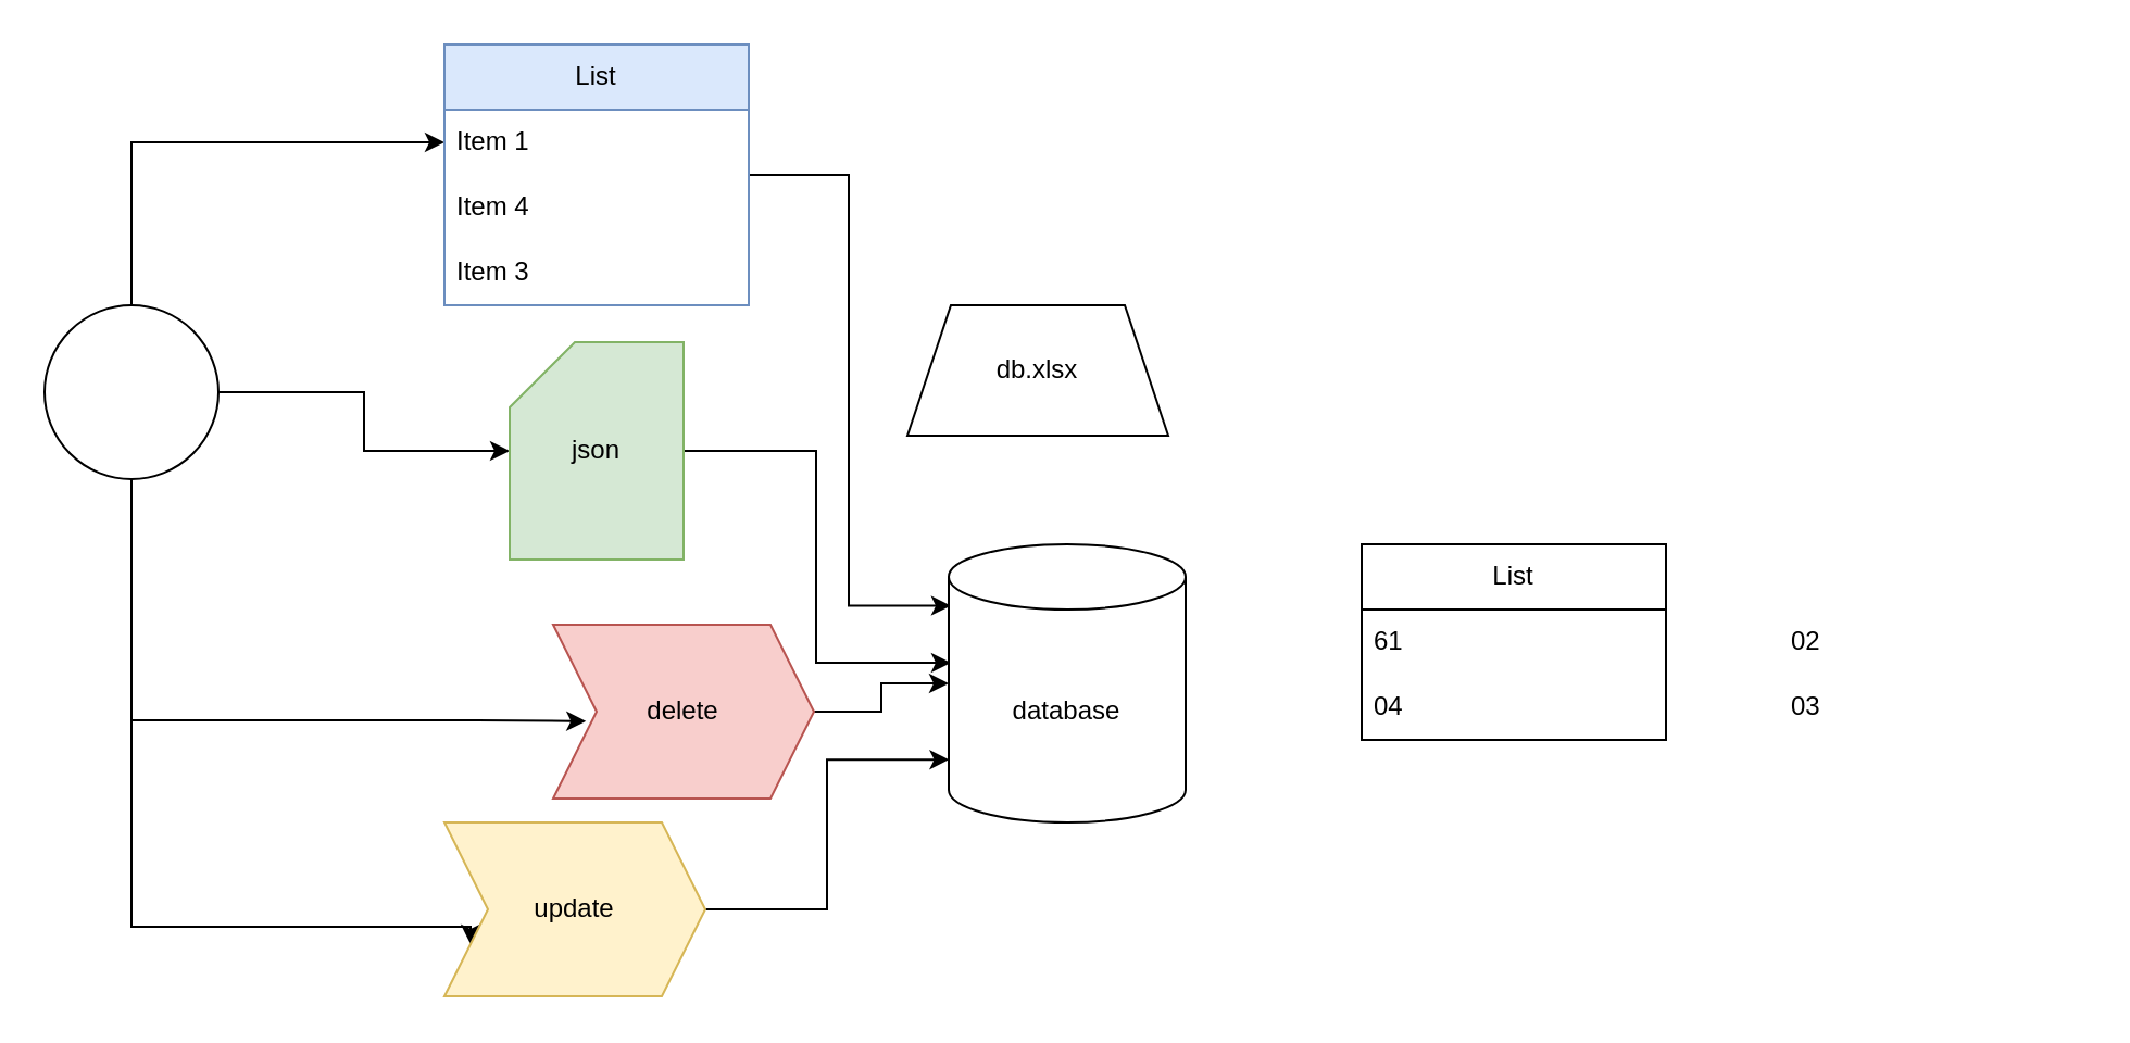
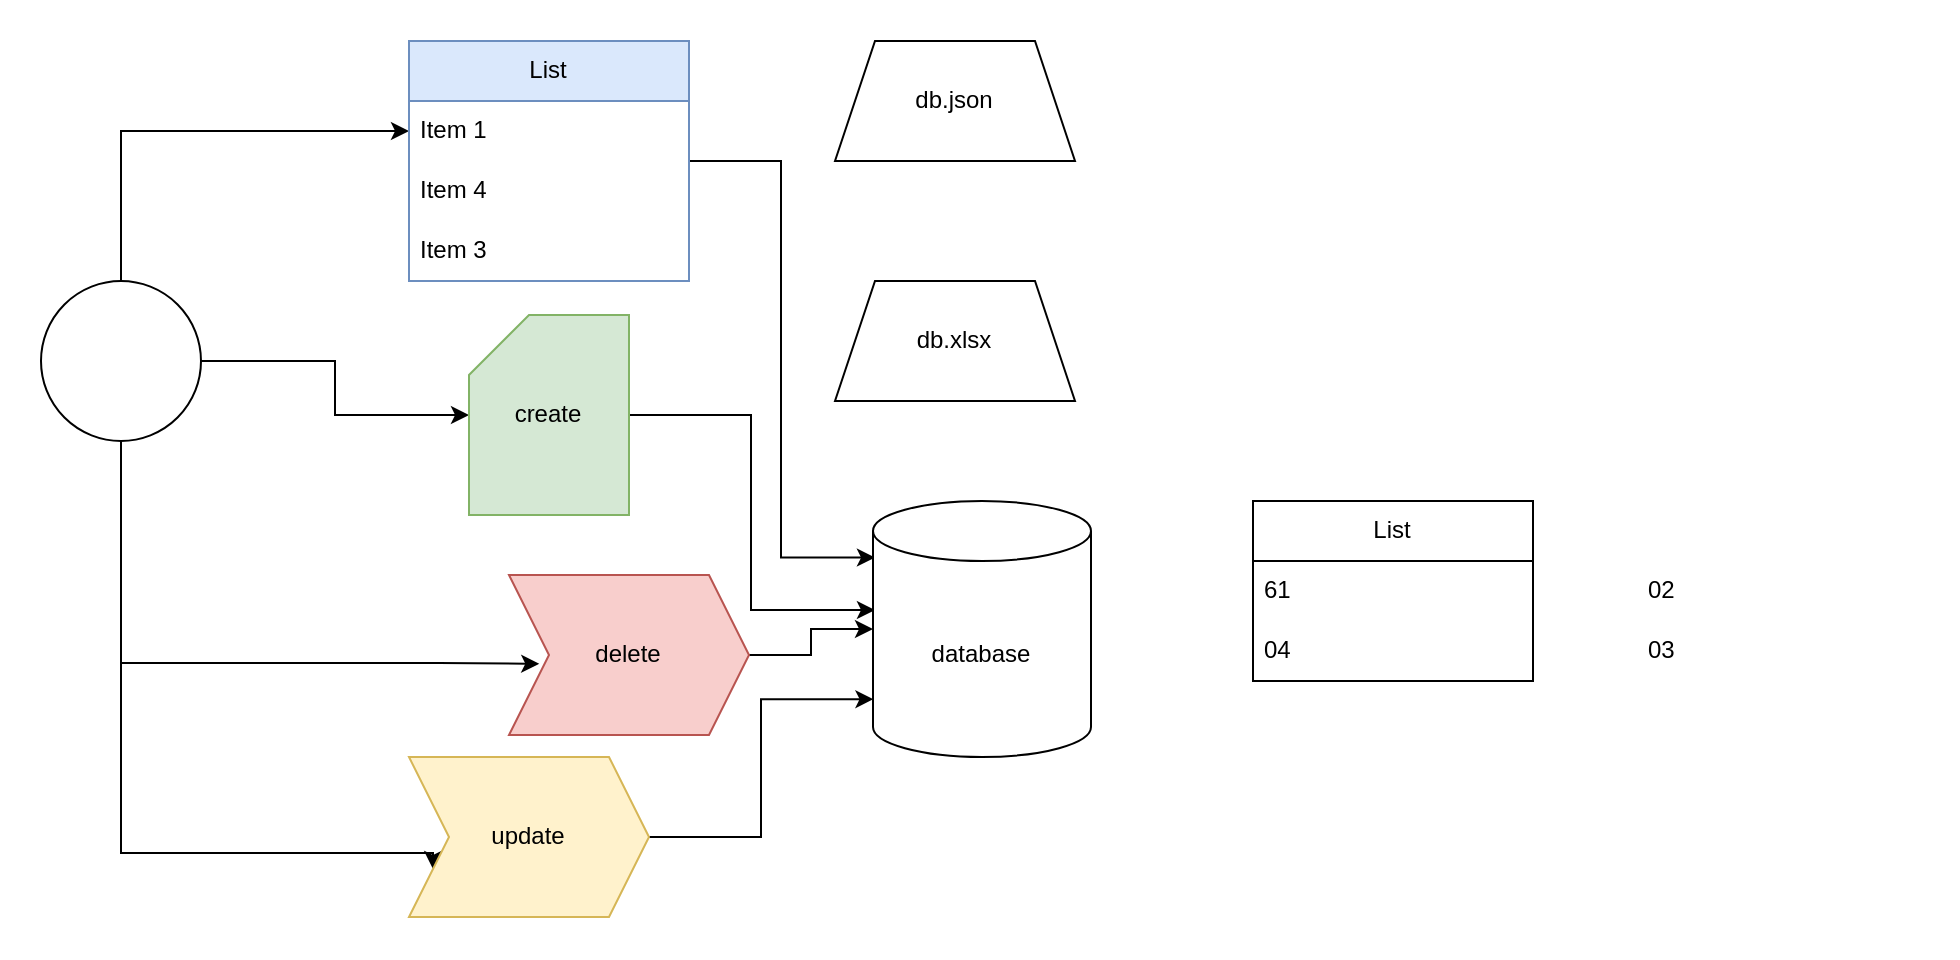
  <mxCell id="0" />
  <mxCell id="1" parent="0" />
  <mxCell id="2" style="edgeStyle=orthogonalEdgeStyle;rounded=0;orthogonalLoop=1;jettySize=auto;html=1;" edge="1" parent="1" source="6" target="9"><mxGeometry relative="1" as="geometry" /></mxCell>
  <mxCell id="3" style="edgeStyle=orthogonalEdgeStyle;rounded=0;orthogonalLoop=1;jettySize=auto;html=1;" edge="1" parent="1" source="6" target="13"><mxGeometry relative="1" as="geometry" /></mxCell>
  <mxCell id="4" style="edgeStyle=orthogonalEdgeStyle;rounded=0;orthogonalLoop=1;jettySize=auto;html=1;entryX=0.126;entryY=0.555;entryDx=0;entryDy=0;entryPerimeter=0;" edge="1" parent="1" source="6" target="15"><mxGeometry relative="1" as="geometry"><Array as="points"><mxPoint x="60" y="331" /><mxPoint x="219" y="331" /></Array></mxGeometry></mxCell>
  <mxCell id="5" style="edgeStyle=orthogonalEdgeStyle;rounded=0;orthogonalLoop=1;jettySize=auto;html=1;entryX=0;entryY=0.75;entryDx=0;entryDy=0;" edge="1" parent="1" source="6" target="20"><mxGeometry relative="1" as="geometry"><Array as="points"><mxPoint x="60" y="426" /><mxPoint x="216" y="426" /></Array></mxGeometry></mxCell>
  <mxCell id="6" value="" style="ellipse;whiteSpace=wrap;html=1;aspect=fixed;" vertex="1" parent="1"><mxGeometry x="20" y="140" width="80" height="80" as="geometry" /></mxCell>
  <mxCell id="7" style="edgeStyle=orthogonalEdgeStyle;rounded=0;orthogonalLoop=1;jettySize=auto;html=1;entryX=0.009;entryY=0.221;entryDx=0;entryDy=0;entryPerimeter=0;" edge="1" parent="1" source="8" target="16"><mxGeometry relative="1" as="geometry" /></mxCell>
  <mxCell id="8" value="List" style="swimlane;fontStyle=0;childLayout=stackLayout;horizontal=1;startSize=30;horizontalStack=0;resizeParent=1;resizeParentMax=0;resizeLast=0;collapsible=1;marginBottom=0;whiteSpace=wrap;html=1;fillColor=#dae8fc;strokeColor=#6c8ebf;" vertex="1" parent="1"><mxGeometry x="204" y="20" width="140" height="120" as="geometry" /></mxCell>
  <mxCell id="9" value="Item 1" style="text;strokeColor=none;fillColor=none;align=left;verticalAlign=middle;spacingLeft=4;spacingRight=4;overflow=hidden;points=[[0,0.5],[1,0.5]];portConstraint=eastwest;rotatable=0;whiteSpace=wrap;html=1;" vertex="1" parent="8"><mxGeometry y="30" width="140" height="30" as="geometry" /></mxCell>
  <mxCell id="10" value="Item 4" style="text;strokeColor=none;fillColor=none;align=left;verticalAlign=middle;spacingLeft=4;spacingRight=4;overflow=hidden;points=[[0,0.5],[1,0.5]];portConstraint=eastwest;rotatable=0;whiteSpace=wrap;html=1;" vertex="1" parent="8"><mxGeometry y="60" width="140" height="30" as="geometry" /></mxCell>
  <mxCell id="11" value="Item 3" style="text;strokeColor=none;fillColor=none;align=left;verticalAlign=middle;spacingLeft=4;spacingRight=4;overflow=hidden;points=[[0,0.5],[1,0.5]];portConstraint=eastwest;rotatable=0;whiteSpace=wrap;html=1;" vertex="1" parent="8"><mxGeometry y="90" width="140" height="30" as="geometry" /></mxCell>
  <mxCell id="12" style="edgeStyle=orthogonalEdgeStyle;rounded=0;orthogonalLoop=1;jettySize=auto;html=1;entryX=0.009;entryY=0.426;entryDx=0;entryDy=0;entryPerimeter=0;" edge="1" parent="1" source="13" target="16"><mxGeometry relative="1" as="geometry" /></mxCell>
- <mxCell id="13" value="json" style="shape=card;whiteSpace=wrap;html=1;fillColor=#d5e8d4;strokeColor=#82b366;" vertex="1" parent="1"><mxGeometry x="234" y="157" width="80" height="100" as="geometry" /></mxCell>
+ <mxCell id="13" value="create" style="shape=card;whiteSpace=wrap;html=1;fillColor=#d5e8d4;strokeColor=#82b366;" vertex="1" parent="1"><mxGeometry x="234" y="157" width="80" height="100" as="geometry" /></mxCell>
  <mxCell id="14" style="edgeStyle=orthogonalEdgeStyle;rounded=0;orthogonalLoop=1;jettySize=auto;html=1;" edge="1" parent="1" source="15" target="16"><mxGeometry relative="1" as="geometry" /></mxCell>
  <mxCell id="15" value="delete" style="shape=step;perimeter=stepPerimeter;whiteSpace=wrap;html=1;fixedSize=1;fillColor=#f8cecc;strokeColor=#b85450;" vertex="1" parent="1"><mxGeometry x="254" y="287" width="120" height="80" as="geometry" /></mxCell>
  <mxCell id="16" value="database" style="shape=cylinder3;whiteSpace=wrap;html=1;boundedLbl=1;backgroundOutline=1;size=15;" vertex="1" parent="1"><mxGeometry x="436" y="250" width="109" height="128" as="geometry" /></mxCell>
+ <mxCell id="17" value="db.json" style="shape=trapezoid;perimeter=trapezoidPerimeter;whiteSpace=wrap;html=1;fixedSize=1;" vertex="1" parent="1"><mxGeometry x="417" y="20" width="120" height="60" as="geometry" /></mxCell>
  <mxCell id="18" value="db.xlsx" style="shape=trapezoid;perimeter=trapezoidPerimeter;whiteSpace=wrap;html=1;fixedSize=1;" vertex="1" parent="1"><mxGeometry x="417" y="140" width="120" height="60" as="geometry" /></mxCell>
  <mxCell id="19" style="edgeStyle=orthogonalEdgeStyle;rounded=0;orthogonalLoop=1;jettySize=auto;html=1;entryX=0.002;entryY=0.774;entryDx=0;entryDy=0;entryPerimeter=0;" edge="1" parent="1" source="20" target="16"><mxGeometry relative="1" as="geometry" /></mxCell>
  <mxCell id="20" value="update" style="shape=step;perimeter=stepPerimeter;whiteSpace=wrap;html=1;fixedSize=1;fillColor=#fff2cc;strokeColor=#d6b656;" vertex="1" parent="1"><mxGeometry x="204" y="378" width="120" height="80" as="geometry" /></mxCell>
  <mxCell id="21" value="List" style="swimlane;fontStyle=0;childLayout=stackLayout;horizontal=1;startSize=30;horizontalStack=0;resizeParent=1;resizeParentMax=0;resizeLast=0;collapsible=1;marginBottom=0;whiteSpace=wrap;html=1;" vertex="1" parent="1"><mxGeometry x="626" y="250" width="140" height="90" as="geometry" /></mxCell>
  <mxCell id="22" value="61" style="text;strokeColor=none;fillColor=none;align=left;verticalAlign=middle;spacingLeft=4;spacingRight=4;overflow=hidden;points=[[0,0.5],[1,0.5]];portConstraint=eastwest;rotatable=0;whiteSpace=wrap;html=1;" vertex="1" parent="21"><mxGeometry y="30" width="140" height="30" as="geometry" /></mxCell>
  <mxCell id="23" value="04" style="text;strokeColor=none;fillColor=none;align=left;verticalAlign=middle;spacingLeft=4;spacingRight=4;overflow=hidden;points=[[0,0.5],[1,0.5]];portConstraint=eastwest;rotatable=0;whiteSpace=wrap;html=1;" vertex="1" parent="21"><mxGeometry y="60" width="140" height="30" as="geometry" /></mxCell>
  <mxCell id="24" value="02" style="text;strokeColor=none;fillColor=none;align=left;verticalAlign=middle;spacingLeft=4;spacingRight=4;overflow=hidden;points=[[0,0.5],[1,0.5]];portConstraint=eastwest;rotatable=0;whiteSpace=wrap;html=1;" vertex="1" parent="1"><mxGeometry x="818" y="280" width="140" height="30" as="geometry" /></mxCell>
  <mxCell id="25" value="03" style="text;strokeColor=none;fillColor=none;align=left;verticalAlign=middle;spacingLeft=4;spacingRight=4;overflow=hidden;points=[[0,0.5],[1,0.5]];portConstraint=eastwest;rotatable=0;whiteSpace=wrap;html=1;" vertex="1" parent="1"><mxGeometry x="818" y="310" width="140" height="30" as="geometry" /></mxCell>
